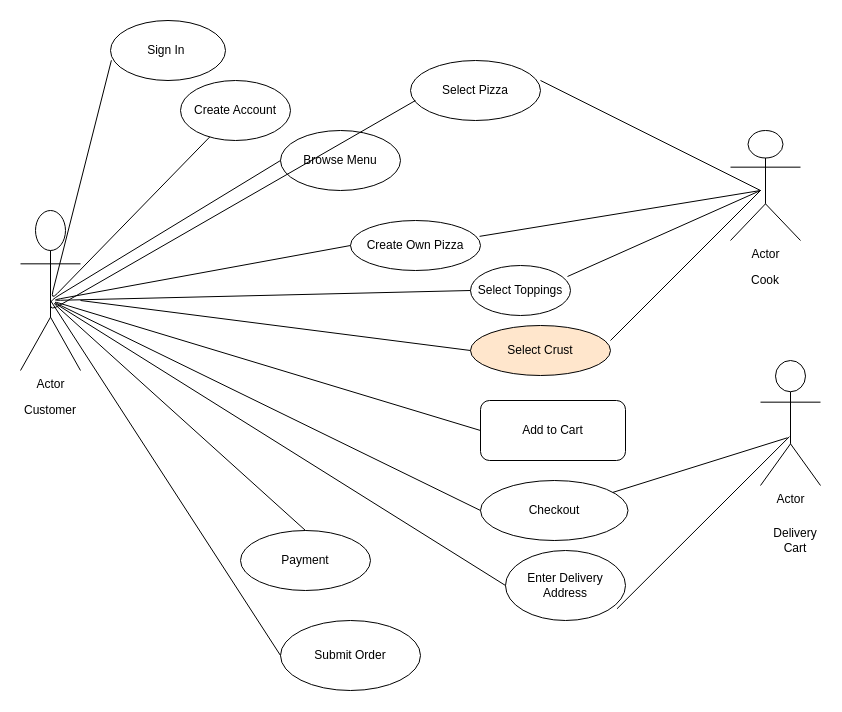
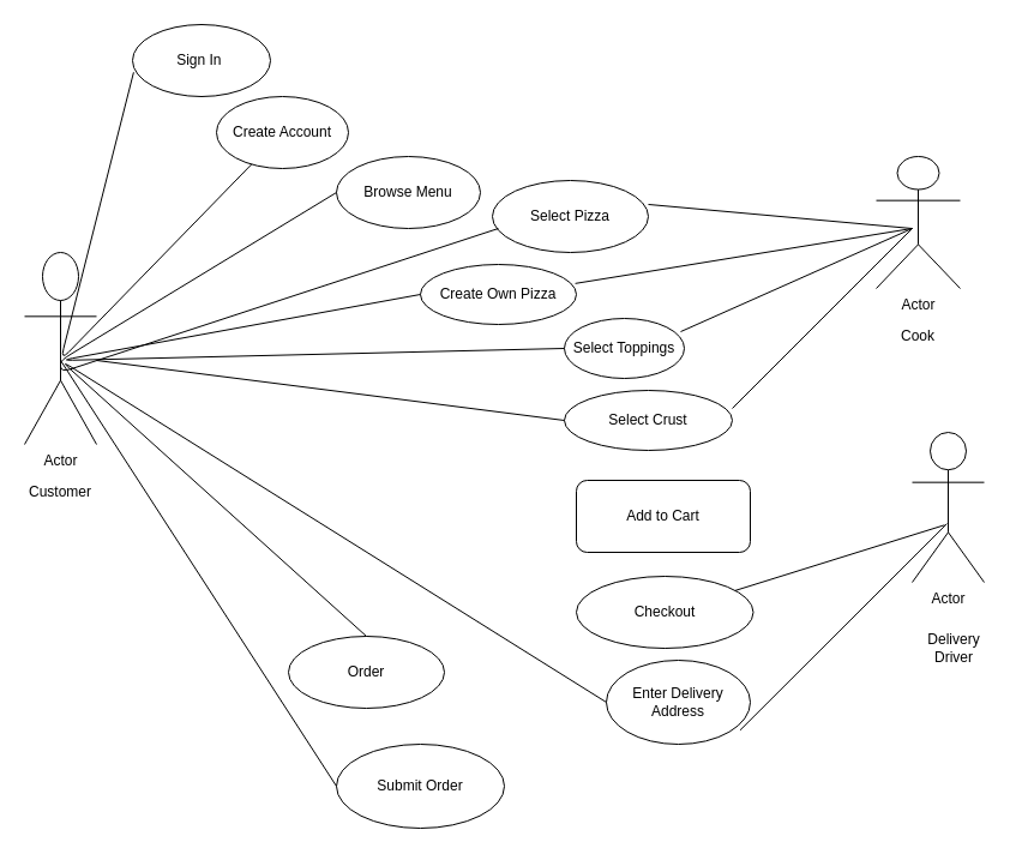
  <mxCell id="0" />
  <mxCell id="1" parent="0" />
  <mxCell id="2" value="Actor" style="shape=umlActor;verticalLabelPosition=bottom;verticalAlign=top;html=1;" vertex="1" parent="1"><mxGeometry x="20" y="210" width="60" height="160" as="geometry" /></mxCell>
  <mxCell id="3" value="Customer" style="text;html=1;strokeColor=none;fillColor=none;align=center;verticalAlign=middle;whiteSpace=wrap;rounded=0;" vertex="1" parent="1"><mxGeometry x="30" y="400" width="40" height="20" as="geometry" /></mxCell>
  <mxCell id="4" value="Sign In&amp;nbsp;" style="ellipse;whiteSpace=wrap;html=1;" vertex="1" parent="1"><mxGeometry x="110" y="20" width="115" height="60" as="geometry" /></mxCell>
  <mxCell id="5" value="Create Account" style="ellipse;whiteSpace=wrap;html=1;" vertex="1" parent="1"><mxGeometry x="180" y="80" width="110" height="60" as="geometry" /></mxCell>
  <mxCell id="6" value="" style="endArrow=none;html=1;entryX=0.008;entryY=0.663;entryDx=0;entryDy=0;entryPerimeter=0;" edge="1" parent="1" source="5" target="4"><mxGeometry width="50" height="50" relative="1" as="geometry"><mxPoint x="120" y="133" as="sourcePoint" /><mxPoint x="180" y="130" as="targetPoint" /><Array as="points"><mxPoint x="50" y="300" /></Array></mxGeometry></mxCell>
  <mxCell id="7" value="Browse Menu" style="ellipse;whiteSpace=wrap;html=1;" vertex="1" parent="1"><mxGeometry x="280" y="130" width="120" height="60" as="geometry" /></mxCell>
- <mxCell id="8" value="Select Pizza" style="ellipse;whiteSpace=wrap;html=1;" vertex="1" parent="1"><mxGeometry x="410" y="60" width="130" height="60" as="geometry" /></mxCell>
+ <mxCell id="8" value="Select Pizza" style="ellipse;whiteSpace=wrap;html=1;" vertex="1" parent="1"><mxGeometry x="410" y="150" width="130" height="60" as="geometry" /></mxCell>
  <mxCell id="9" value="Create Own Pizza" style="ellipse;whiteSpace=wrap;html=1;" vertex="1" parent="1"><mxGeometry x="350" y="220" width="130" height="50" as="geometry" /></mxCell>
  <mxCell id="10" value="Select Toppings" style="ellipse;whiteSpace=wrap;html=1;" vertex="1" parent="1"><mxGeometry x="470" y="265" width="100" height="50" as="geometry" /></mxCell>
  <mxCell id="11" value="Add to Cart" style="whiteSpace=wrap;html=1;rounded=1;" vertex="1" parent="1"><mxGeometry x="480" y="400" width="145" height="60" as="geometry" /></mxCell>
  <mxCell id="12" value="Checkout" style="ellipse;whiteSpace=wrap;html=1;" vertex="1" parent="1"><mxGeometry x="480" y="480" width="147.5" height="60" as="geometry" /></mxCell>
  <mxCell id="13" value="Enter Delivery Address" style="ellipse;whiteSpace=wrap;html=1;" vertex="1" parent="1"><mxGeometry x="505" y="550" width="120" height="70" as="geometry" /></mxCell>
- <mxCell id="14" value="Payment" style="ellipse;whiteSpace=wrap;html=1;" vertex="1" parent="1"><mxGeometry x="240" y="530" width="130" height="60" as="geometry" /></mxCell>
+ <mxCell id="14" value="Order" style="ellipse;whiteSpace=wrap;html=1;" vertex="1" parent="1"><mxGeometry x="240" y="530" width="130" height="60" as="geometry" /></mxCell>
  <mxCell id="15" value="Submit Order" style="ellipse;whiteSpace=wrap;html=1;" vertex="1" parent="1"><mxGeometry x="280" y="620" width="140" height="70" as="geometry" /></mxCell>
  <mxCell id="16" value="" style="endArrow=none;html=1;entryX=0;entryY=0.5;entryDx=0;entryDy=0;exitX=0.038;exitY=0.667;exitDx=0;exitDy=0;exitPerimeter=0;" edge="1" parent="1" source="8" target="7"><mxGeometry width="50" height="50" relative="1" as="geometry"><mxPoint x="80" y="215" as="sourcePoint" /><mxPoint x="120" y="190" as="targetPoint" /><Array as="points"><mxPoint x="50" y="310" /><mxPoint x="50" y="300" /></Array></mxGeometry></mxCell>
  <mxCell id="17" value="" style="endArrow=none;html=1;entryX=0;entryY=0.5;entryDx=0;entryDy=0;exitX=0;exitY=0.5;exitDx=0;exitDy=0;" edge="1" parent="1" source="10" target="9"><mxGeometry width="50" height="50" relative="1" as="geometry"><mxPoint x="224.94" y="500.02" as="sourcePoint" /><mxPoint x="215" y="420" as="targetPoint" /><Array as="points"><mxPoint x="50" y="300" /></Array></mxGeometry></mxCell>
- <mxCell id="18" value="" style="endArrow=none;html=1;entryX=0;entryY=0.5;entryDx=0;entryDy=0;exitX=0;exitY=0.5;exitDx=0;exitDy=0;" edge="1" parent="1" source="12" target="11"><mxGeometry width="50" height="50" relative="1" as="geometry"><mxPoint x="250" y="640.02" as="sourcePoint" /><mxPoint x="240.06" y="560" as="targetPoint" /><Array as="points"><mxPoint x="50" y="300" /></Array></mxGeometry></mxCell>
  <mxCell id="19" value="" style="endArrow=none;html=1;entryX=0;entryY=0.5;entryDx=0;entryDy=0;exitX=0.5;exitY=0;exitDx=0;exitDy=0;" edge="1" parent="1" source="14" target="13"><mxGeometry width="50" height="50" relative="1" as="geometry"><mxPoint x="270" y="510" as="sourcePoint" /><mxPoint x="290" y="460" as="targetPoint" /><Array as="points"><mxPoint x="50" y="300" /></Array></mxGeometry></mxCell>
  <mxCell id="20" value="" style="endArrow=none;html=1;entryX=0;entryY=0.5;entryDx=0;entryDy=0;" edge="1" parent="1" target="15"><mxGeometry width="50" height="50" relative="1" as="geometry"><mxPoint x="50" y="300" as="sourcePoint" /><mxPoint x="250" y="780" as="targetPoint" /></mxGeometry></mxCell>
  <mxCell id="21" value="Actor" style="shape=umlActor;verticalLabelPosition=bottom;verticalAlign=top;html=1;" vertex="1" parent="1"><mxGeometry x="760" y="360" width="60" height="125" as="geometry" /></mxCell>
- <mxCell id="22" value="Delivery Cart" style="text;html=1;strokeColor=none;fillColor=none;align=center;verticalAlign=middle;whiteSpace=wrap;rounded=0;" vertex="1" parent="1"><mxGeometry x="770" y="520" width="50" height="40" as="geometry" /></mxCell>
+ <mxCell id="22" value="Delivery Driver" style="text;html=1;strokeColor=none;fillColor=none;align=center;verticalAlign=middle;whiteSpace=wrap;rounded=0;" vertex="1" parent="1"><mxGeometry x="770" y="520" width="50" height="40" as="geometry" /></mxCell>
  <mxCell id="23" value="" style="endArrow=none;html=1;entryX=0.45;entryY=0.618;entryDx=0;entryDy=0;entryPerimeter=0;" edge="1" parent="1" source="12" target="21"><mxGeometry width="50" height="50" relative="1" as="geometry"><mxPoint x="530" y="480" as="sourcePoint" /><mxPoint x="660" y="640" as="targetPoint" /><Array as="points" /></mxGeometry></mxCell>
  <mxCell id="24" value="" style="endArrow=none;html=1;exitX=0.929;exitY=0.833;exitDx=0;exitDy=0;exitPerimeter=0;entryX=0.483;entryY=0.609;entryDx=0;entryDy=0;entryPerimeter=0;" edge="1" parent="1" source="13" target="21"><mxGeometry width="50" height="50" relative="1" as="geometry"><mxPoint x="700" y="540" as="sourcePoint" /><mxPoint x="750" y="490" as="targetPoint" /></mxGeometry></mxCell>
  <mxCell id="25" value="Actor" style="shape=umlActor;verticalLabelPosition=bottom;verticalAlign=top;html=1;" vertex="1" parent="1"><mxGeometry x="730" y="130" width="70" height="110" as="geometry" /></mxCell>
  <mxCell id="26" value="Cook" style="text;html=1;strokeColor=none;fillColor=none;align=center;verticalAlign=middle;whiteSpace=wrap;rounded=0;" vertex="1" parent="1"><mxGeometry x="745" y="270" width="40" height="20" as="geometry" /></mxCell>
- <mxCell id="27" value="Select Crust" style="ellipse;whiteSpace=wrap;html=1;fillColor=#ffe6cc;" vertex="1" parent="1"><mxGeometry x="470" y="325" width="140" height="50" as="geometry" /></mxCell>
+ <mxCell id="27" value="Select Crust" style="ellipse;whiteSpace=wrap;html=1;" vertex="1" parent="1"><mxGeometry x="470" y="325" width="140" height="50" as="geometry" /></mxCell>
  <mxCell id="28" value="" style="endArrow=none;html=1;entryX=0;entryY=0.5;entryDx=0;entryDy=0;" edge="1" parent="1" target="27"><mxGeometry width="50" height="50" relative="1" as="geometry"><mxPoint x="80" y="300" as="sourcePoint" /><mxPoint x="460" y="300" as="targetPoint" /></mxGeometry></mxCell>
  <mxCell id="29" value="" style="endArrow=none;html=1;exitX=1;exitY=0.333;exitDx=0;exitDy=0;exitPerimeter=0;" edge="1" parent="1" source="8"><mxGeometry width="50" height="50" relative="1" as="geometry"><mxPoint x="720" y="230" as="sourcePoint" /><mxPoint x="760" y="190" as="targetPoint" /></mxGeometry></mxCell>
  <mxCell id="30" value="" style="endArrow=none;html=1;exitX=0.993;exitY=0.317;exitDx=0;exitDy=0;exitPerimeter=0;" edge="1" parent="1" source="9"><mxGeometry width="50" height="50" relative="1" as="geometry"><mxPoint x="710" y="240" as="sourcePoint" /><mxPoint x="760" y="190" as="targetPoint" /></mxGeometry></mxCell>
  <mxCell id="31" value="" style="endArrow=none;html=1;exitX=0.97;exitY=0.22;exitDx=0;exitDy=0;exitPerimeter=0;" edge="1" parent="1" source="10"><mxGeometry width="50" height="50" relative="1" as="geometry"><mxPoint x="610" y="298" as="sourcePoint" /><mxPoint x="760" y="190" as="targetPoint" /></mxGeometry></mxCell>
  <mxCell id="32" value="" style="endArrow=none;html=1;exitX=1;exitY=0.3;exitDx=0;exitDy=0;exitPerimeter=0;" edge="1" parent="1" source="27"><mxGeometry width="50" height="50" relative="1" as="geometry"><mxPoint x="610" y="320" as="sourcePoint" /><mxPoint x="760" y="190" as="targetPoint" /></mxGeometry></mxCell>
